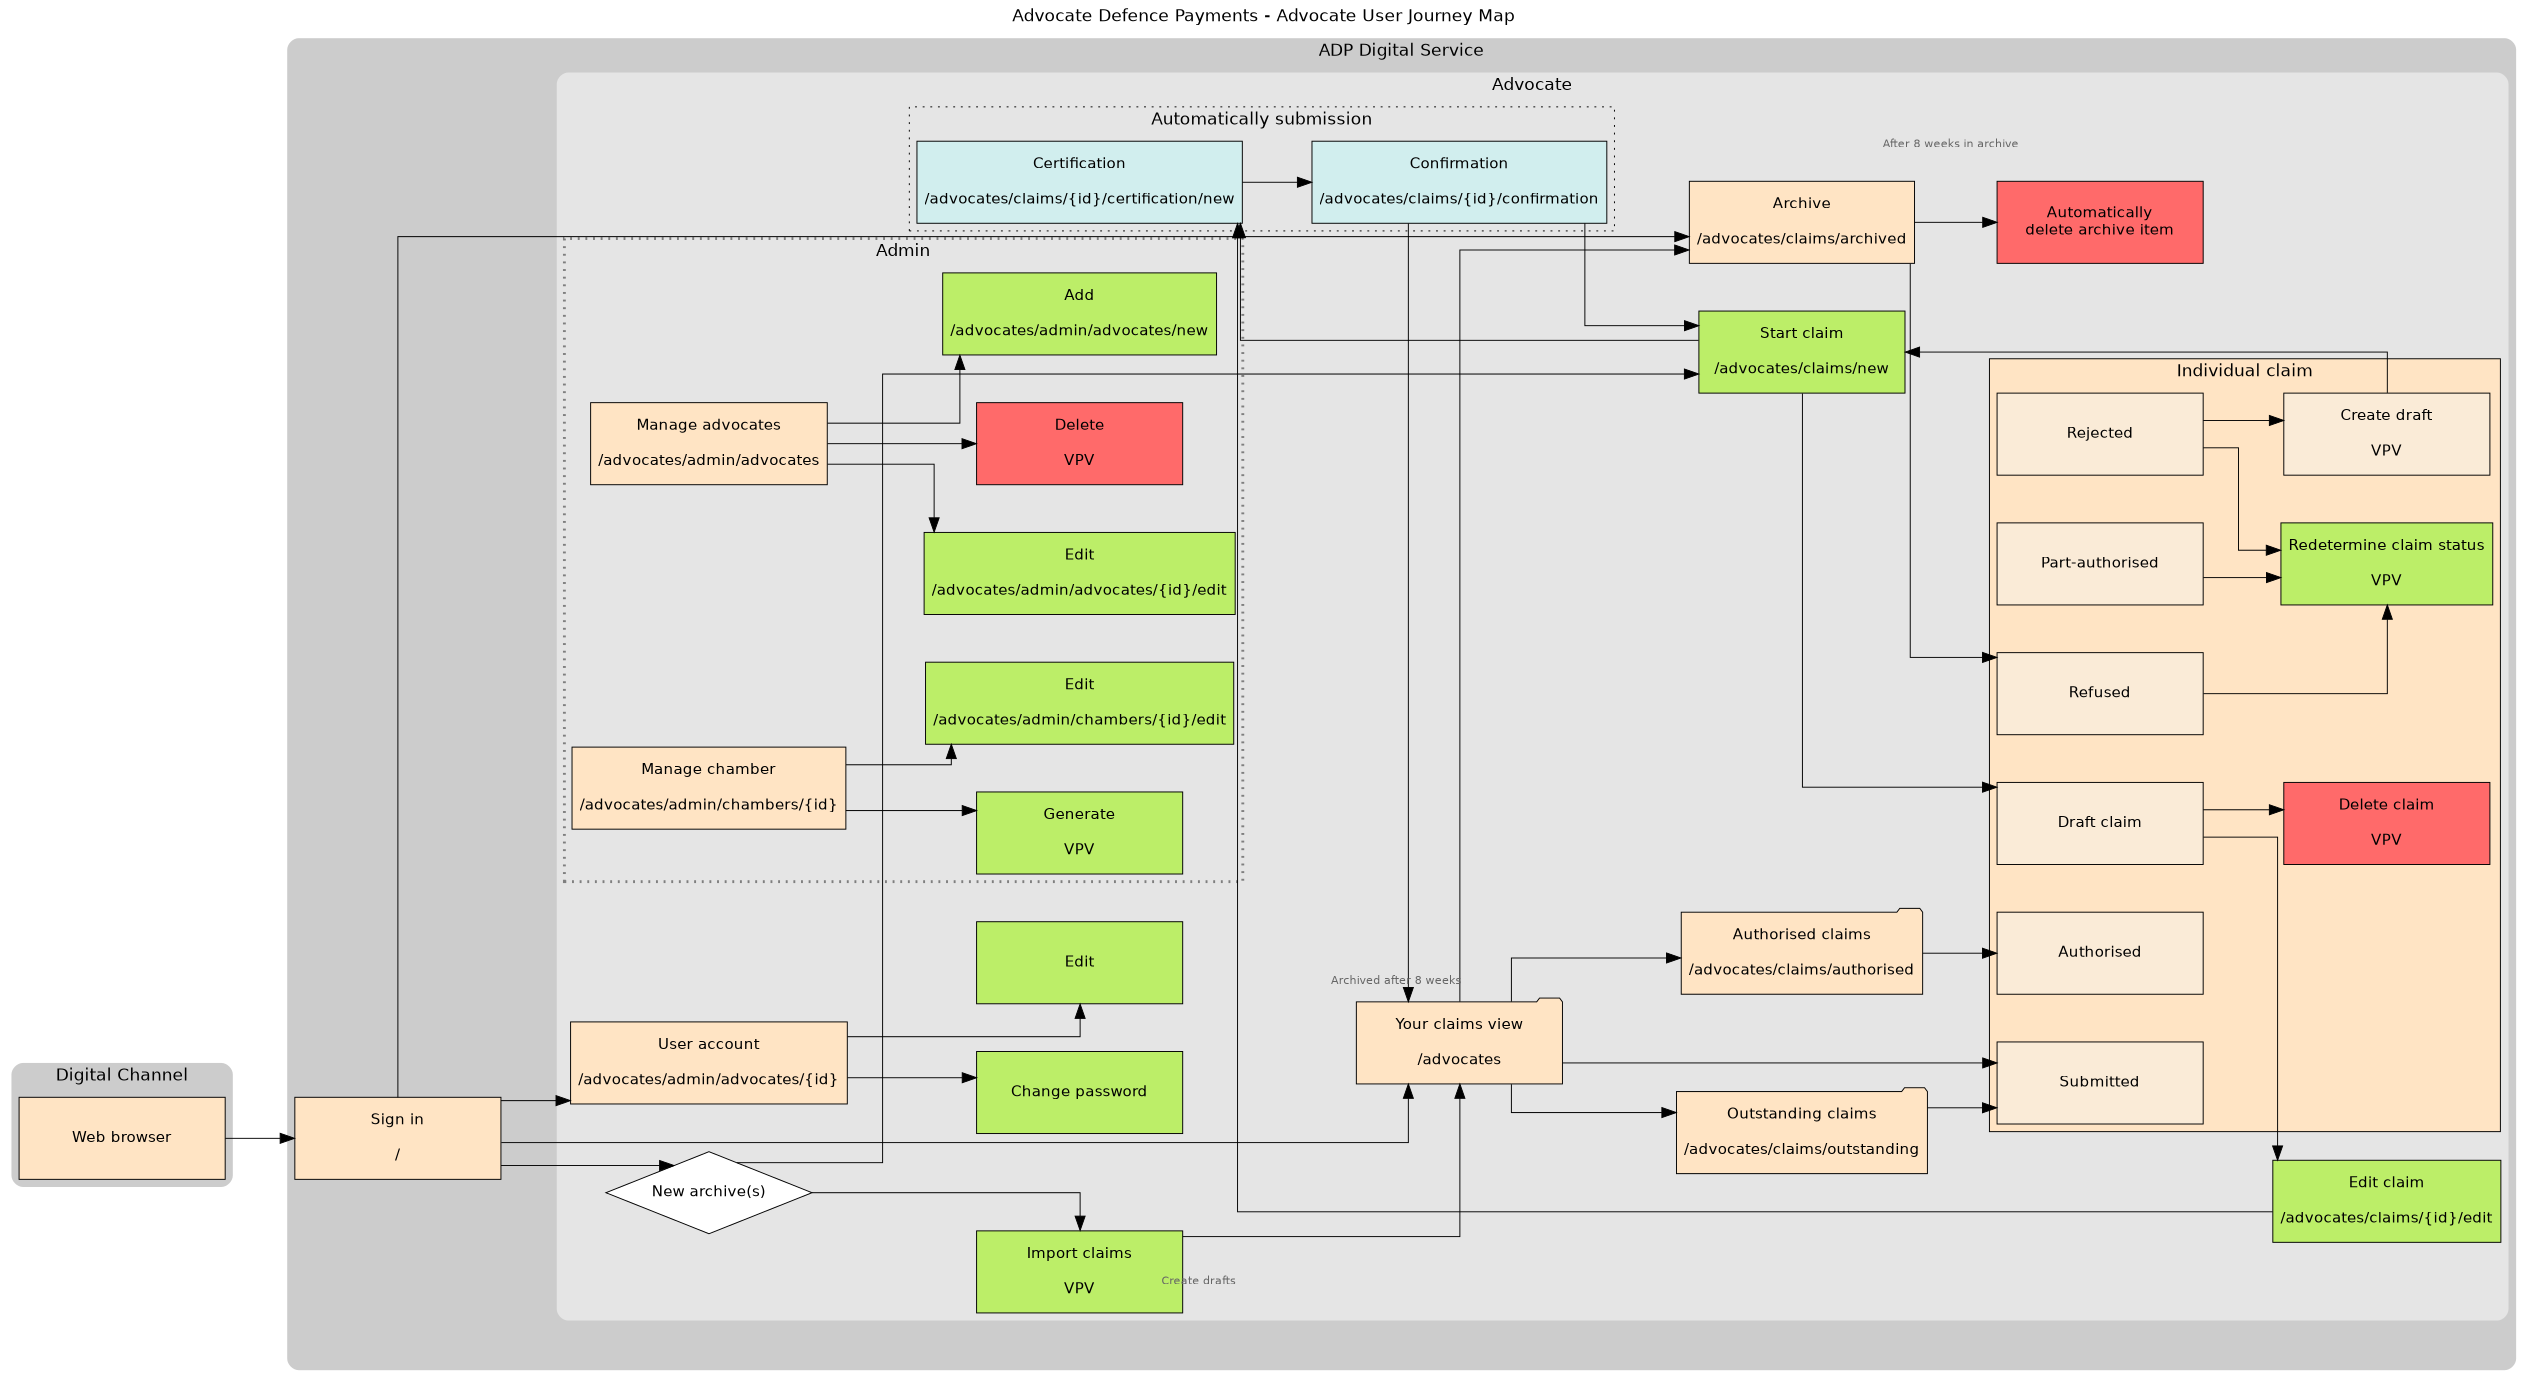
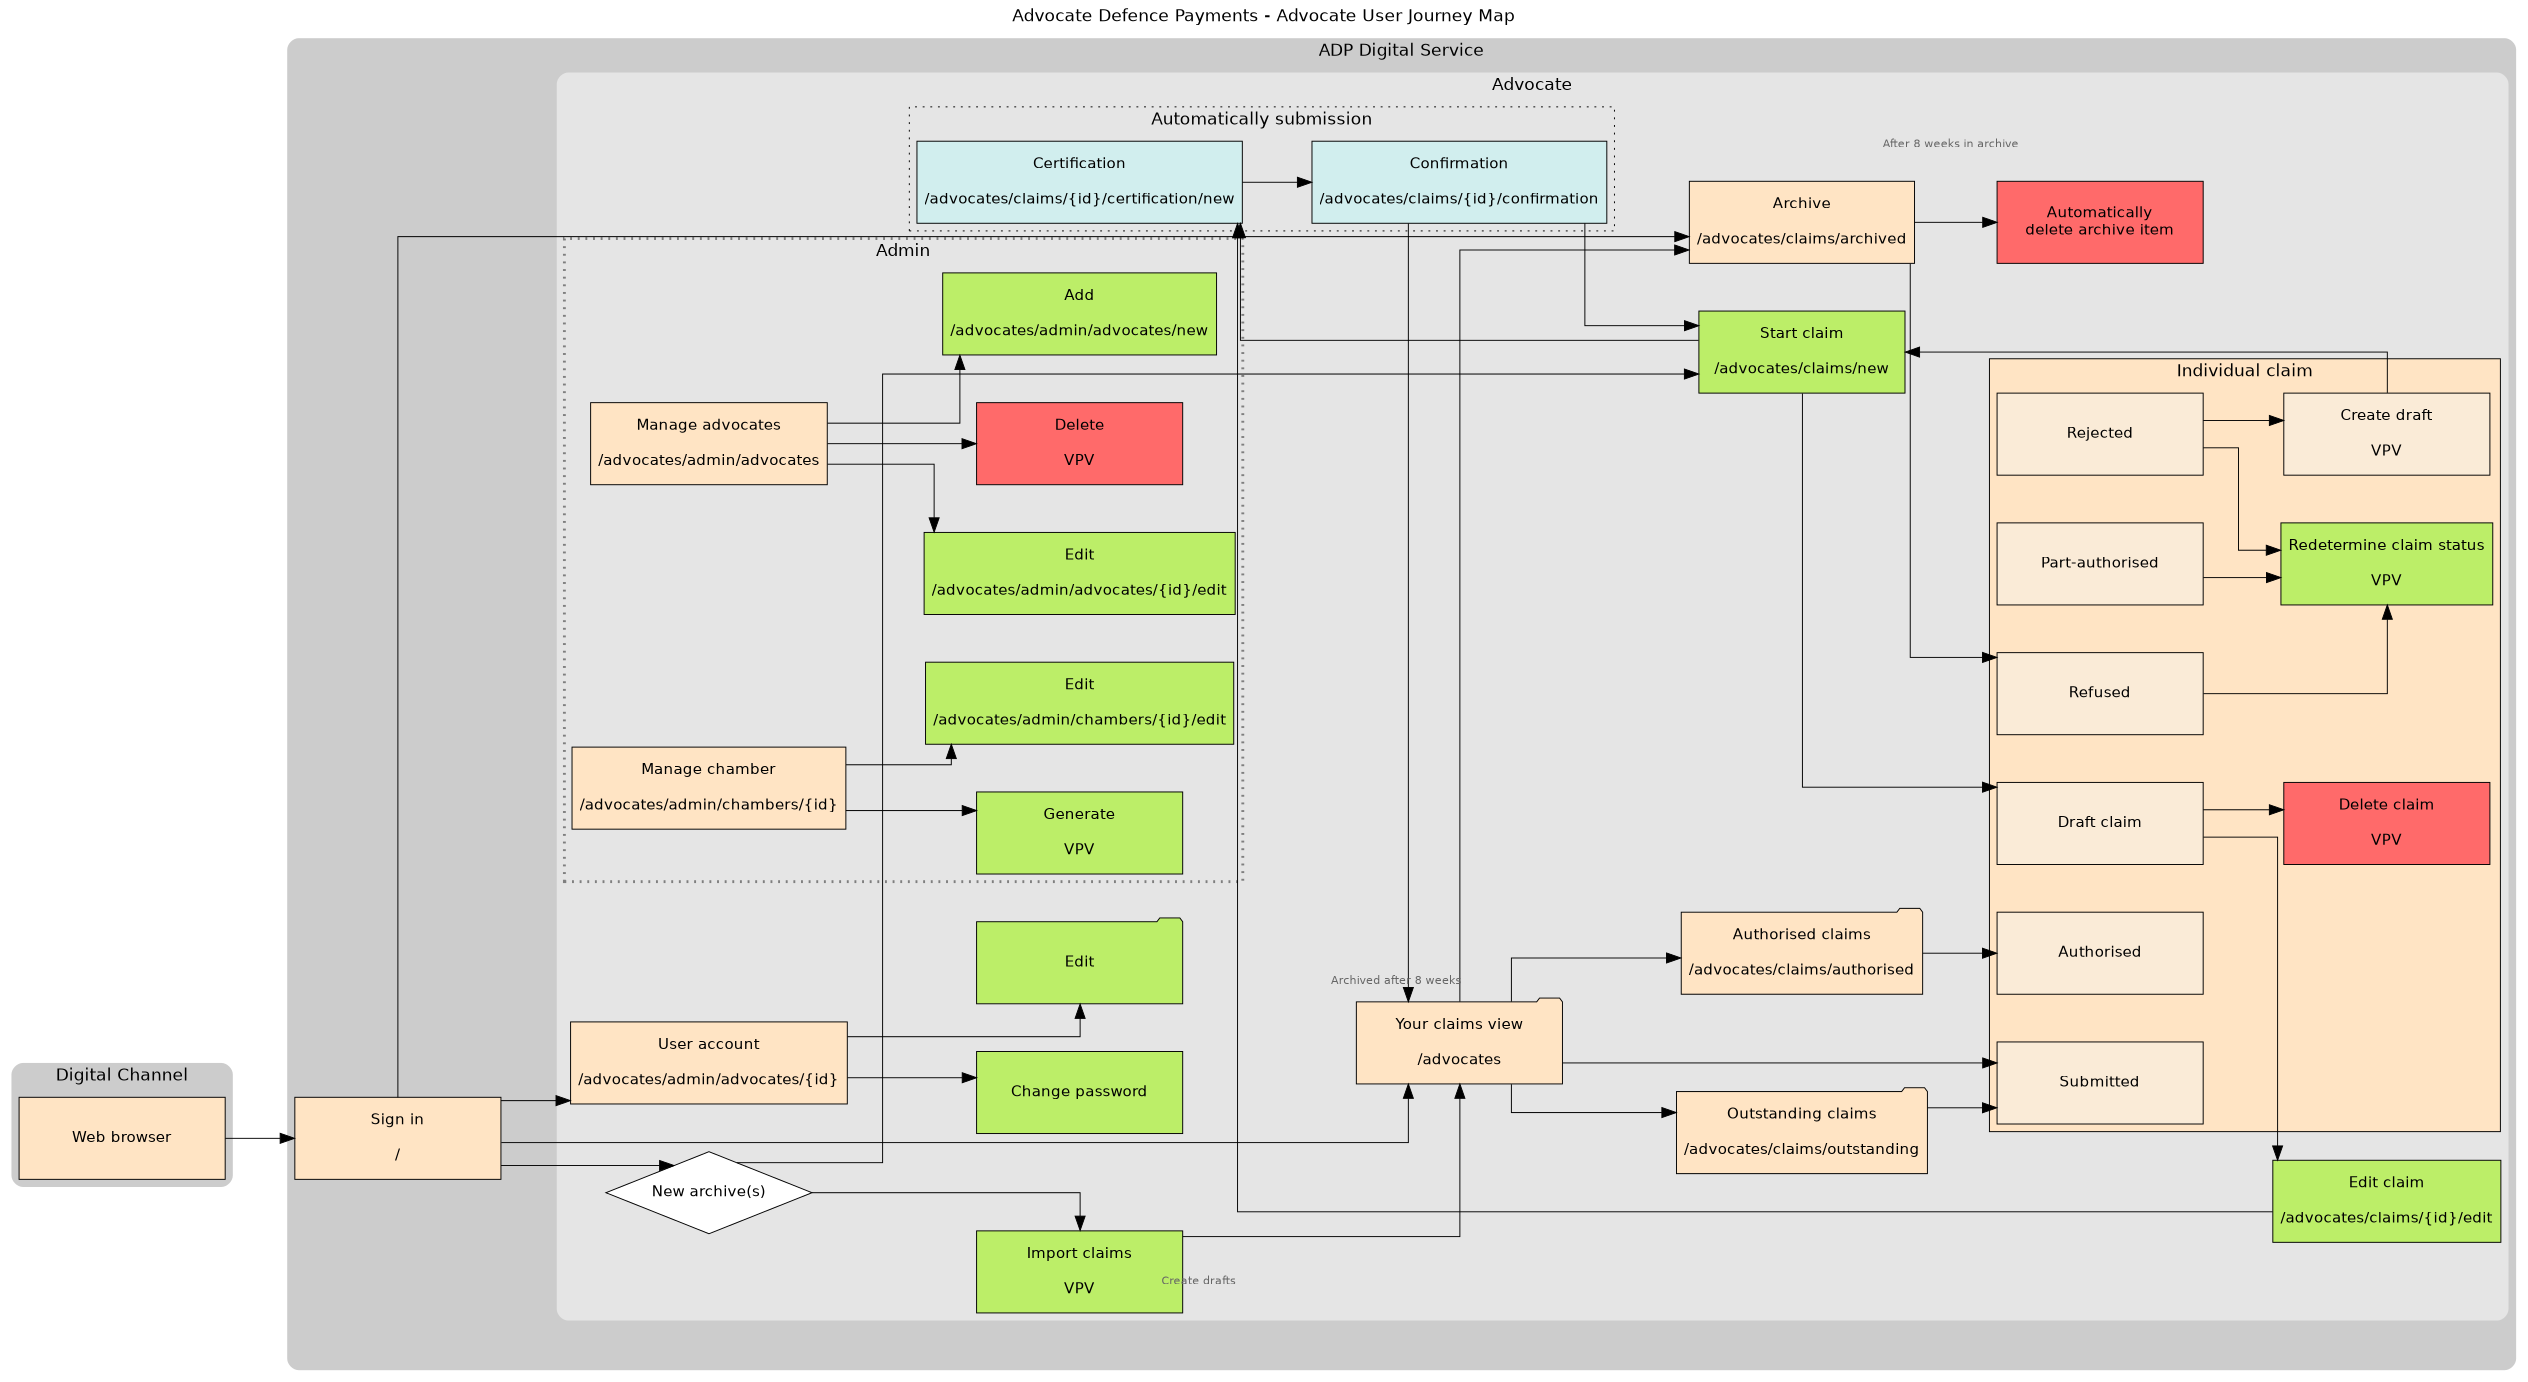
  digraph {
    compound=true
    fillcolor=grey80
    fontname=Helvetica
    fontsize=18
    label="Advocate Defence Payments - Advocate User Journey Map"
    labelloc=t
    nodesep=.7
    ordering=out
    penwidth=0
    rankdir=LR
    ranksep=.5
    splines=ortho
    style="rounded, filled"
    node [fillcolor=darkolivegreen2 fontname=Helvetica fontsize=16 shape=box style=filled]
    edge [arrowsize=1.5 fontcolor=grey40 fontname=Helvetica fontsize=12 minlen=2]
    n1 [fillcolor=bisque height=1.2 label="Web browser" width=3]
    n2 [fillcolor=lightcyan2 height=1.2 label="Certification\n\n/advocates/claims/{id}/certification/new" width=3]
    n3 [fillcolor=lightcyan2 height=1.2 label="Confirmation\n\n/advocates/claims/{id}/confirmation" width=3]
    n4 [fillcolor=antiquewhite height=1.2 label=Submitted width=3]
    n5 [fillcolor=antiquewhite height=1.2 label=Authorised width=3]
    n6 [fillcolor=antiquewhite height=1.2 label=Refused width=3]
    n7 [fillcolor=antiquewhite height=1.2 label=Rejected width=3]
    n8 [fillcolor=antiquewhite height=1.2 label="Part-authorised" width=3]
    n9 [fillcolor=antiquewhite height=1.2 label="Draft claim" width=3]
    n10 [fillcolor=antiquewhite height=1.2 label="Create draft\n\nVPV" width=3]
    n11 [fillcolor=indianred1 height=1.2 label="Delete claim\n\nVPV" width=3]
    n12 [height=1.2 label="Redetermine claim status\n\nVPV" width=3]
    n13 [fillcolor=bisque height=1.2 label="Manage advocates\n\n/advocates/admin/advocates" width=3]
    n14 [height=1.2 label="Add\n\n/advocates/admin/advocates/new" width=3]
    n15 [height=1.2 label="Edit\n\n/advocates/admin/advocates/{id}/edit" width=3]
    n16 [fillcolor=indianred1 height=1.2 label="Delete\n\nVPV" width=3]
    n17 [fillcolor=bisque height=1.2 label="Manage chamber\n\n/advocates/admin/chambers/{id}" width=3]
    n18 [height=1.2 label="Edit\n\n/advocates/admin/chambers/{id}/edit" width=3]
    n19 [height=1.2 label="Generate\n\nVPV" width=3]
    n20 [fillcolor=white height=1.2 label="New archive(s)" shape=diamond width=3]
    n21 [height=1.2 label="Start claim\n\n/advocates/claims/new" width=3]
    n22 [height=1.2 label="Edit claim\n\n/advocates/claims/{id}/edit" width=3]
    n23 [height=1.2 label="Import claims\n\nVPV" width=3]
    n24 [fillcolor=bisque height=1.2 label="Your claims view\n\n/advocates" shape=folder width=3]
    n25 [fillcolor=bisque height=1.2 label="Outstanding claims\n\n/advocates/claims/outstanding" shape=folder width=3]
    n26 [fillcolor=bisque height=1.2 label="Authorised claims\n\n/advocates/claims/authorised" shape=folder width=3]
    n27 [fillcolor=bisque height=1.2 label="Archive\n\n/advocates/claims/archived" width=3]
    n28 [fillcolor=indianred1 height=1.2 label="Automatically\ndelete archive item" width=3]
    n29 [fillcolor=bisque height=1.2 label="User account\n\n/advocates/admin/advocates/{id}" width=3]
-   n30 [height=1.2 label=Edit width=3]
+   n30 [height=1.2 label=Edit shape=folder width=3]
    n31 [height=1.2 label="Change password" width=3]
    n32 [fillcolor=bisque height=1.2 label="Sign in\n\n/" width=3]
    subgraph cluster_1 {
      label="Digital Channel"
      n1
    }
    subgraph cluster_2 {
      label="ADP Digital Service"
      n32
      subgraph cluster_3 {
        fillcolor=grey90
        label=Advocate
        n20
        n21
        n22
        n23
        n24
        n25
        n26
        n27
        n28
        n29
        n30
        n31
        subgraph cluster_4 {
          fillcolor=grey90
          label="Automatically submission"
          penwidth=1
          style="filled,dotted"
          n2
          n3
        }
        subgraph cluster_5 {
          color=black
          fillcolor=bisque
          label="Individual claim"
          penwidth=1
          style=filled
          n4
          n5
          n6
          n7
          n8
          n9
          n10
          n11
          n12
        }
        subgraph cluster_6 {
          color=gray50
          fillcolor=grey90
          label=Admin
          penwidth=3
          style="filled,dotted"
          n13
          n14
          n15
          n16
          n17
          n18
          n19
        }
      }
    }
    n1 -> n32
    n2 -> n3
    n3 -> n21
    n3 -> n24
    n6 -> n12
    n7 -> n10
    n7 -> n12
    n8 -> n12
    n9 -> n11
    n9 -> n22
    n10 -> n21
    n13 -> n14
    n13 -> n15
    n13 -> n16
    n17 -> n18
    n17 -> n19
    n20 -> n21
    n20 -> n23
    n21 -> n2
    n21 -> n9
    n22 -> n2
    n23 -> n24 [labelangle=-70 labeldistance=5 taillabel="Create drafts"]
    n24 -> n4
    n24 -> n25
    n24 -> n26
    n24 -> n27 [labelangle=72 labeldistance=7 taillabel="Archived after 8 weeks"]
    n25 -> n4
    n26 -> n5
    n27 -> n6
    n27 -> n28 [labelangle=65 labeldistance=9 taillabel="After 8 weeks in archive"]
    n29 -> n30
    n29 -> n31
    n32 -> n20
    n32 -> n24
    n32 -> n27
    n32 -> n29
  }
